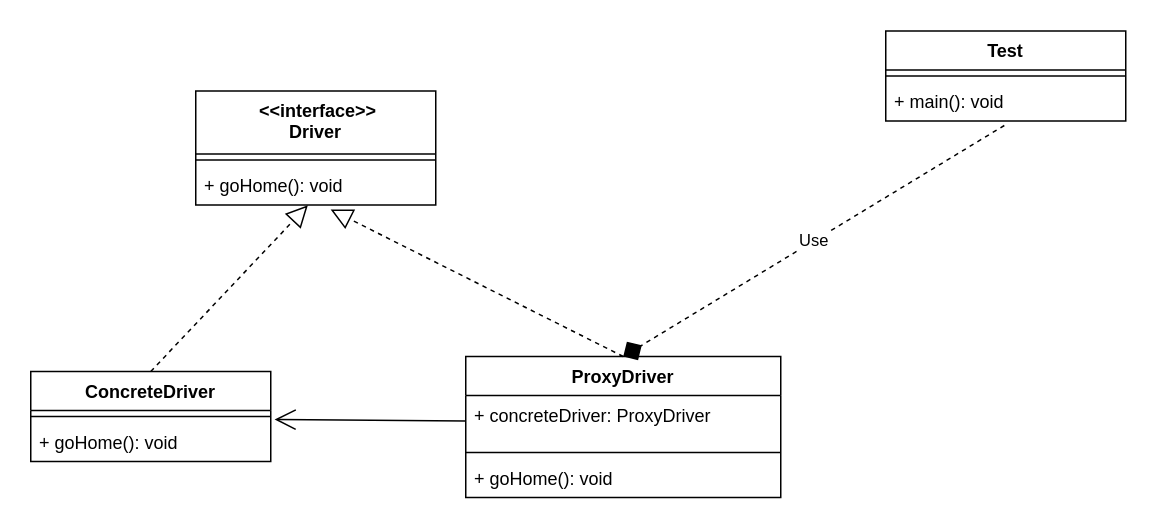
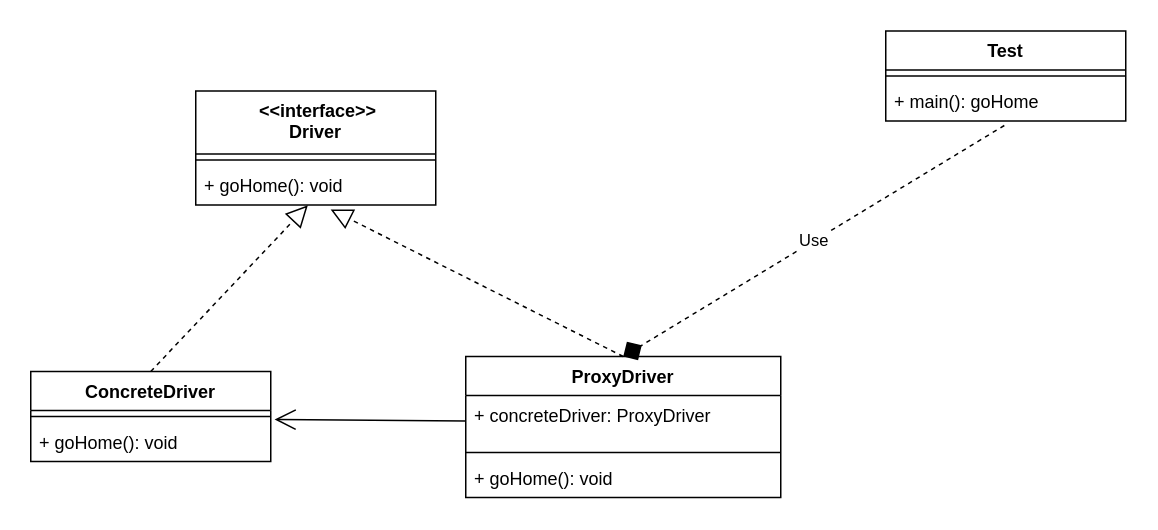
  <mxCell id="0" />
  <mxCell id="1" parent="0" />
  <mxCell id="2" value=" &lt;&lt;interface&gt;&gt;&#10;Driver" style="swimlane;fontStyle=1;align=center;verticalAlign=top;childLayout=stackLayout;horizontal=1;startSize=42;horizontalStack=0;resizeParent=1;resizeParentMax=0;resizeLast=0;collapsible=1;marginBottom=0;" vertex="1" parent="1"><mxGeometry x="130" y="60" width="160" height="76" as="geometry" /></mxCell>
  <mxCell id="3" value="" style="line;strokeWidth=1;fillColor=none;align=left;verticalAlign=middle;spacingTop=-1;spacingLeft=3;spacingRight=3;rotatable=0;labelPosition=right;points=[];portConstraint=eastwest;" vertex="1" parent="2"><mxGeometry y="42" width="160" height="8" as="geometry" /></mxCell>
  <mxCell id="4" value="+ goHome(): void" style="text;strokeColor=none;fillColor=none;align=left;verticalAlign=top;spacingLeft=4;spacingRight=4;overflow=hidden;rotatable=0;points=[[0,0.5],[1,0.5]];portConstraint=eastwest;" vertex="1" parent="2"><mxGeometry y="50" width="160" height="26" as="geometry" /></mxCell>
  <mxCell id="5" value="ConcreteDriver" style="swimlane;fontStyle=1;align=center;verticalAlign=top;childLayout=stackLayout;horizontal=1;startSize=26;horizontalStack=0;resizeParent=1;resizeParentMax=0;resizeLast=0;collapsible=1;marginBottom=0;" vertex="1" parent="1"><mxGeometry x="20" y="247" width="160" height="60" as="geometry" /></mxCell>
  <mxCell id="6" value="" style="line;strokeWidth=1;fillColor=none;align=left;verticalAlign=middle;spacingTop=-1;spacingLeft=3;spacingRight=3;rotatable=0;labelPosition=right;points=[];portConstraint=eastwest;" vertex="1" parent="5"><mxGeometry y="26" width="160" height="8" as="geometry" /></mxCell>
  <mxCell id="7" value="+ goHome(): void" style="text;strokeColor=none;fillColor=none;align=left;verticalAlign=top;spacingLeft=4;spacingRight=4;overflow=hidden;rotatable=0;points=[[0,0.5],[1,0.5]];portConstraint=eastwest;" vertex="1" parent="5"><mxGeometry y="34" width="160" height="26" as="geometry" /></mxCell>
  <mxCell id="8" value="" style="endArrow=block;dashed=1;endFill=0;endSize=12;html=1;exitX=0.5;exitY=0;exitDx=0;exitDy=0;entryX=0.467;entryY=1.008;entryDx=0;entryDy=0;entryPerimeter=0;" edge="1" parent="1" source="5" target="4"><mxGeometry width="160" relative="1" as="geometry"><mxPoint x="-17" y="350" as="sourcePoint" /><mxPoint x="175" y="157" as="targetPoint" /></mxGeometry></mxCell>
  <mxCell id="9" value="ProxyDriver" style="swimlane;fontStyle=1;align=center;verticalAlign=top;childLayout=stackLayout;horizontal=1;startSize=26;horizontalStack=0;resizeParent=1;resizeParentMax=0;resizeLast=0;collapsible=1;marginBottom=0;" vertex="1" parent="1"><mxGeometry x="310" y="237" width="210" height="94" as="geometry" /></mxCell>
  <mxCell id="10" value="+ concreteDriver: ProxyDriver" style="text;strokeColor=none;fillColor=none;align=left;verticalAlign=top;spacingLeft=4;spacingRight=4;overflow=hidden;rotatable=0;points=[[0,0.5],[1,0.5]];portConstraint=eastwest;" vertex="1" parent="9"><mxGeometry y="26" width="210" height="34" as="geometry" /></mxCell>
  <mxCell id="11" value="" style="line;strokeWidth=1;fillColor=none;align=left;verticalAlign=middle;spacingTop=-1;spacingLeft=3;spacingRight=3;rotatable=0;labelPosition=right;points=[];portConstraint=eastwest;" vertex="1" parent="9"><mxGeometry y="60" width="210" height="8" as="geometry" /></mxCell>
  <mxCell id="12" value="+ goHome(): void" style="text;strokeColor=none;fillColor=none;align=left;verticalAlign=top;spacingLeft=4;spacingRight=4;overflow=hidden;rotatable=0;points=[[0,0.5],[1,0.5]];portConstraint=eastwest;" vertex="1" parent="9"><mxGeometry y="68" width="210" height="26" as="geometry" /></mxCell>
  <mxCell id="13" value="" style="endArrow=block;dashed=1;endFill=0;endSize=12;html=1;exitX=0.5;exitY=0;exitDx=0;exitDy=0;entryX=0.562;entryY=1.114;entryDx=0;entryDy=0;entryPerimeter=0;" edge="1" parent="1" source="9" target="4"><mxGeometry width="160" relative="1" as="geometry"><mxPoint x="185" y="240" as="sourcePoint" /><mxPoint x="185" y="167" as="targetPoint" /></mxGeometry></mxCell>
  <mxCell id="14" value="" style="endArrow=open;endFill=1;endSize=12;html=1;rounded=0;entryX=1.016;entryY=-0.078;entryDx=0;entryDy=0;entryPerimeter=0;exitX=0;exitY=0.5;exitDx=0;exitDy=0;" edge="1" parent="1" source="10" target="7"><mxGeometry width="160" relative="1" as="geometry"><mxPoint x="390" y="230" as="sourcePoint" /><mxPoint x="550" y="230" as="targetPoint" /></mxGeometry></mxCell>
  <mxCell id="15" value="Test" style="swimlane;fontStyle=1;align=center;verticalAlign=top;childLayout=stackLayout;horizontal=1;startSize=26;horizontalStack=0;resizeParent=1;resizeParentMax=0;resizeLast=0;collapsible=1;marginBottom=0;" vertex="1" parent="1"><mxGeometry x="590" y="20" width="160" height="60" as="geometry" /></mxCell>
  <mxCell id="16" value="" style="line;strokeWidth=1;fillColor=none;align=left;verticalAlign=middle;spacingTop=-1;spacingLeft=3;spacingRight=3;rotatable=0;labelPosition=right;points=[];portConstraint=eastwest;" vertex="1" parent="15"><mxGeometry y="26" width="160" height="8" as="geometry" /></mxCell>
- <mxCell id="17" value="+ main(): void" style="text;strokeColor=none;fillColor=none;align=left;verticalAlign=top;spacingLeft=4;spacingRight=4;overflow=hidden;rotatable=0;points=[[0,0.5],[1,0.5]];portConstraint=eastwest;" vertex="1" parent="15"><mxGeometry y="34" width="160" height="26" as="geometry" /></mxCell>
+ <mxCell id="17" value="+ main(): goHome" style="text;strokeColor=none;fillColor=none;align=left;verticalAlign=top;spacingLeft=4;spacingRight=4;overflow=hidden;rotatable=0;points=[[0,0.5],[1,0.5]];portConstraint=eastwest;" vertex="1" parent="15"><mxGeometry y="34" width="160" height="26" as="geometry" /></mxCell>
  <mxCell id="18" value="Use" style="endArrow=diamond;endSize=12;dashed=1;html=1;entryX=0.5;entryY=0;entryDx=0;entryDy=0;exitX=0.494;exitY=1.115;exitDx=0;exitDy=0;exitPerimeter=0;" edge="1" parent="1" source="17" target="9"><mxGeometry width="160" relative="1" as="geometry"><mxPoint x="167" y="663" as="sourcePoint" /><mxPoint x="240" y="615" as="targetPoint" /></mxGeometry></mxCell>
